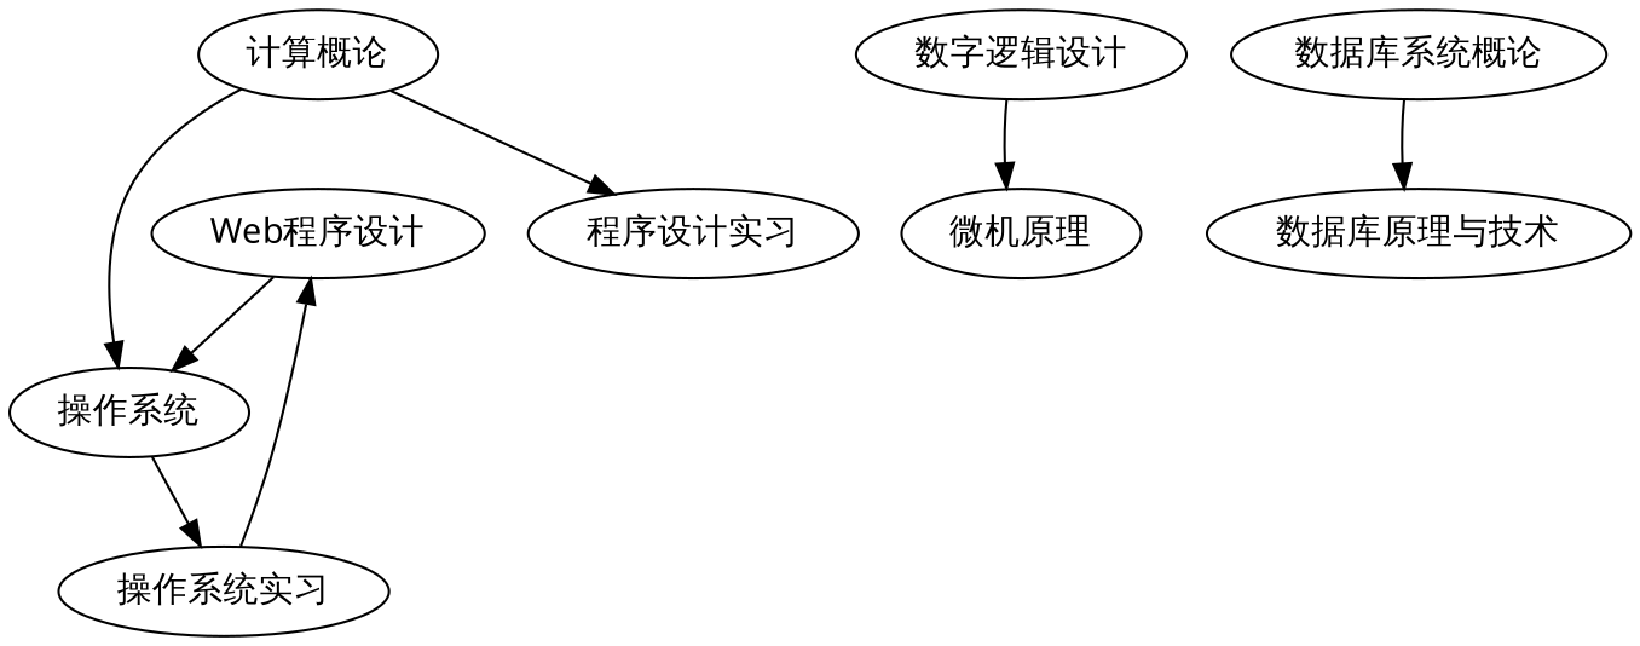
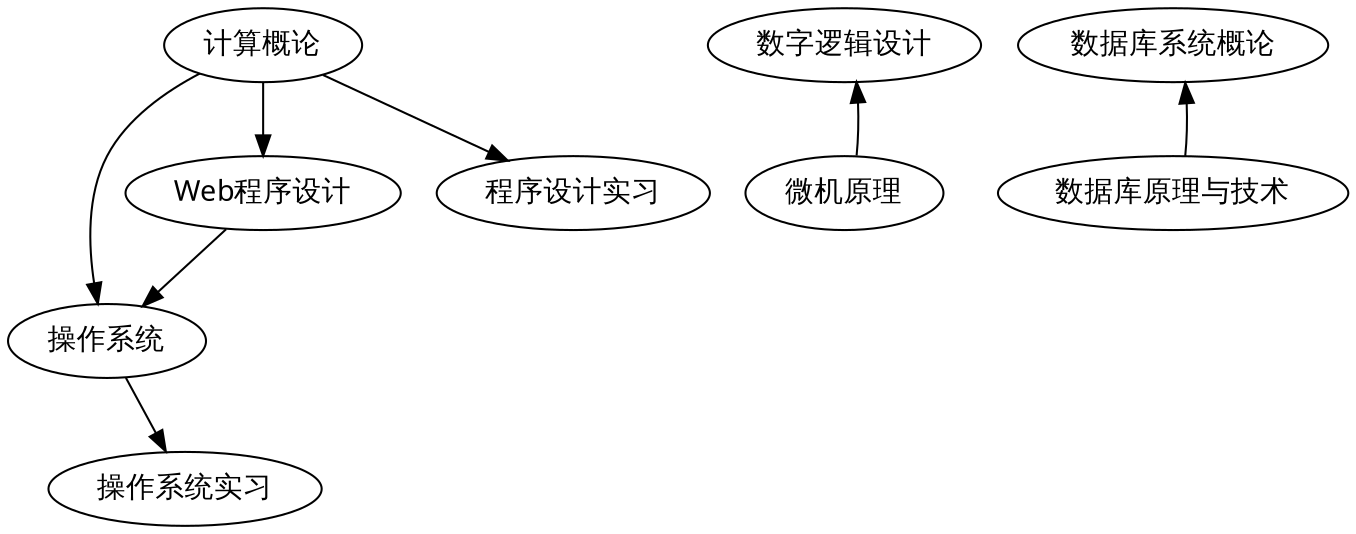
  digraph {
    node [fontname=KaiTi]
    n1 [label="Web程序设计"]
    n2 [label="操作系统"]
    n3 [label="操作系统实习"]
    n4 [label="数字逻辑设计"]
    n5 [label="微机原理"]
    n6 [label="数据库系统概论"]
    n7 [label="数据库原理与技术"]
    n8 [label="计算概论"]
    n9 [label="程序设计实习"]
    n1 -> n2
    n2 -> n3
-   n4 -> n5
-   n6 -> n7
-   n3 -> n1
+   n5 -> n4
+   n7 -> n6
+   n8 -> n1
    n8 -> n2
    n8 -> n9
  }
